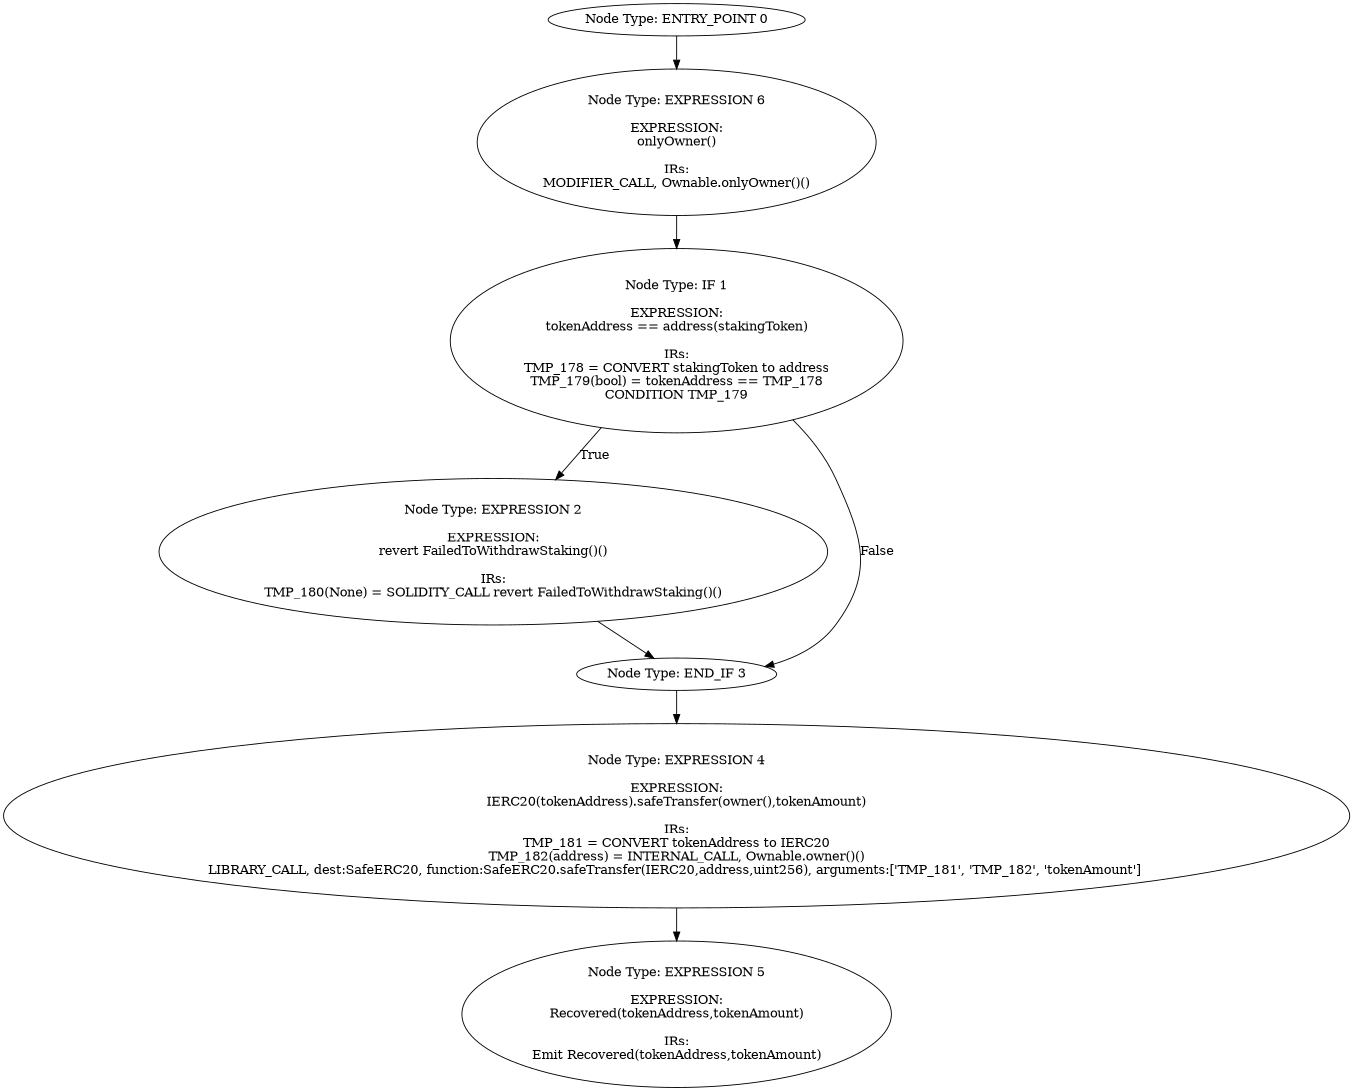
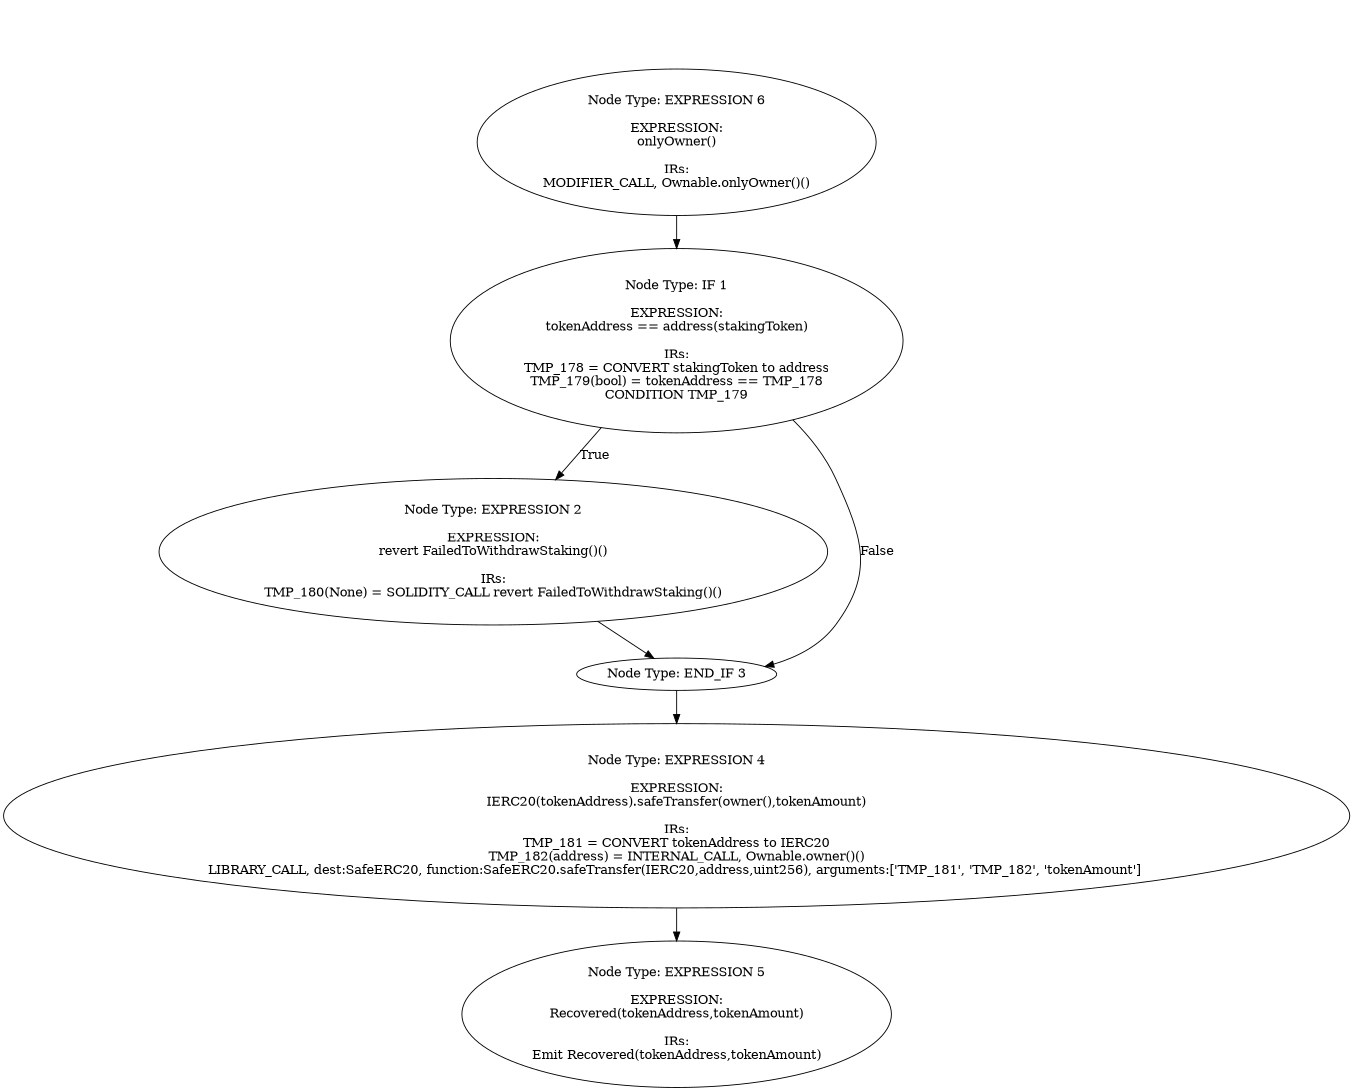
  digraph {
    fontname="DejaVu Serif"
    node [fontname="DejaVu Serif"]
    edge [fontname="DejaVu Serif"]
-   n1 [label="Node Type: ENTRY_POINT 0\n"]
    n2 [label="Node Type: EXPRESSION 6\n\nEXPRESSION:\nonlyOwner()\n\nIRs:\nMODIFIER_CALL, Ownable.onlyOwner()()"]
    n3 [label="Node Type: IF 1\n\nEXPRESSION:\ntokenAddress == address(stakingToken)\n\nIRs:\nTMP_178 = CONVERT stakingToken to address\nTMP_179(bool) = tokenAddress == TMP_178\nCONDITION TMP_179"]
    n4 [label="Node Type: EXPRESSION 2\n\nEXPRESSION:\nrevert FailedToWithdrawStaking()()\n\nIRs:\nTMP_180(None) = SOLIDITY_CALL revert FailedToWithdrawStaking()()"]
    n5 [label="Node Type: END_IF 3\n"]
    n6 [label="Node Type: EXPRESSION 4\n\nEXPRESSION:\nIERC20(tokenAddress).safeTransfer(owner(),tokenAmount)\n\nIRs:\nTMP_181 = CONVERT tokenAddress to IERC20\nTMP_182(address) = INTERNAL_CALL, Ownable.owner()()\nLIBRARY_CALL, dest:SafeERC20, function:SafeERC20.safeTransfer(IERC20,address,uint256), arguments:['TMP_181', 'TMP_182', 'tokenAmount'] "]
    n7 [label="Node Type: EXPRESSION 5\n\nEXPRESSION:\nRecovered(tokenAddress,tokenAmount)\n\nIRs:\nEmit Recovered(tokenAddress,tokenAmount)"]
-   n1 -> n2
    n2 -> n3
    n3 -> n4 [label=True]
    n3 -> n5 [label=False]
    n4 -> n5
    n5 -> n6
    n6 -> n7
  }
